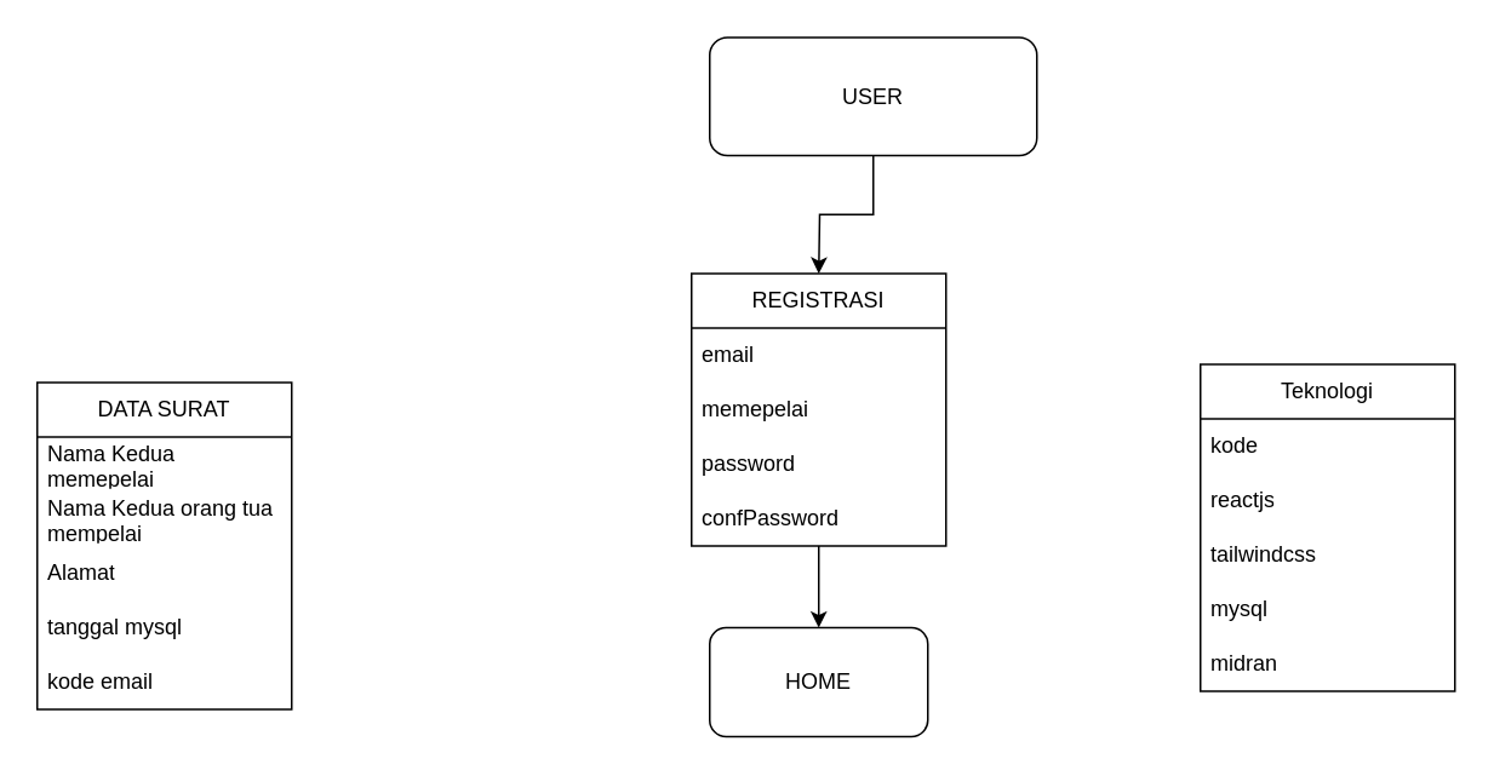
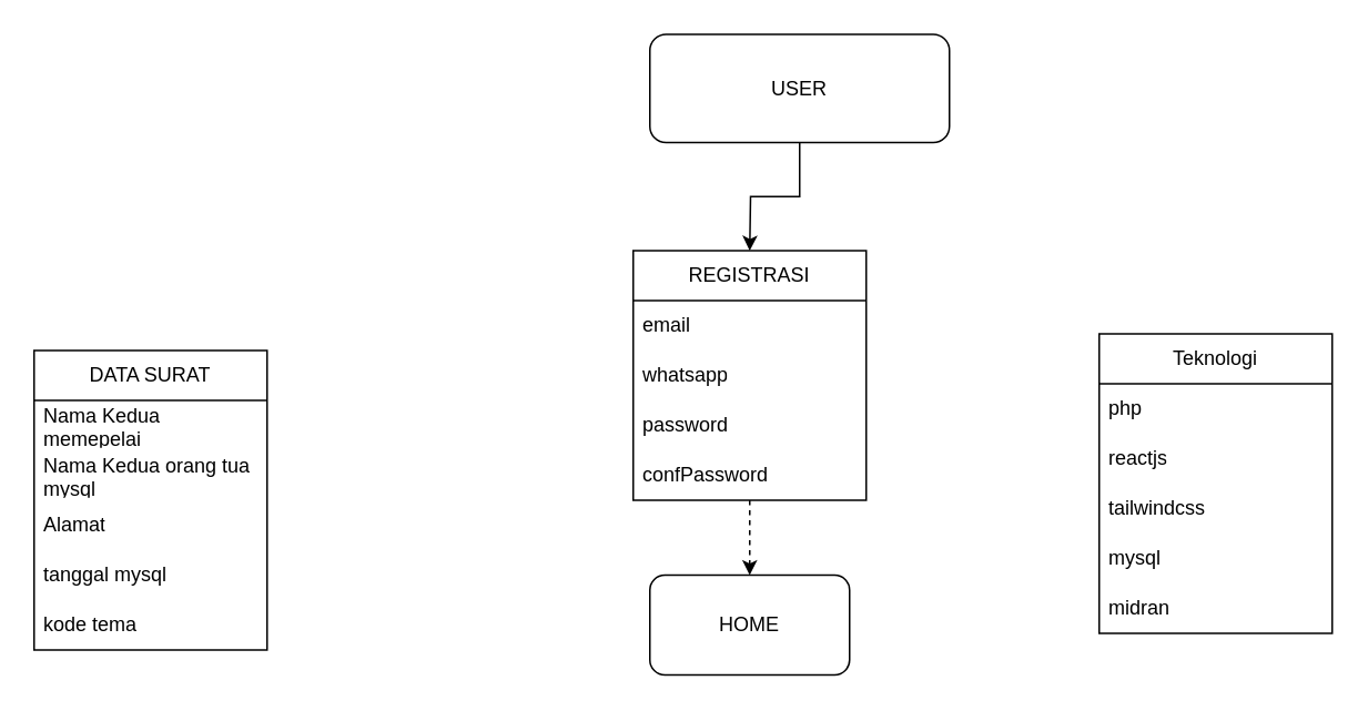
  <mxCell id="0" />
  <mxCell id="1" parent="0" />
  <mxCell id="2" value="" style="edgeStyle=orthogonalEdgeStyle;rounded=0;orthogonalLoop=1;jettySize=auto;html=1;" edge="1" parent="1" source="3"><mxGeometry relative="1" as="geometry"><mxPoint x="450" y="150" as="targetPoint" /></mxGeometry></mxCell>
  <mxCell id="3" value="USER" style="rounded=1;whiteSpace=wrap;html=1;" vertex="1" parent="1"><mxGeometry x="390" y="20" width="180" height="65" as="geometry" /></mxCell>
- <mxCell id="4" value="" style="edgeStyle=orthogonalEdgeStyle;rounded=0;orthogonalLoop=1;jettySize=auto;html=1;" edge="1" parent="1" source="5" target="10"><mxGeometry relative="1" as="geometry" /></mxCell>
+ <mxCell id="4" value="" style="edgeStyle=orthogonalEdgeStyle;rounded=0;orthogonalLoop=1;jettySize=auto;html=1;dashed=1;" edge="1" parent="1" source="5" target="10"><mxGeometry relative="1" as="geometry" /></mxCell>
  <mxCell id="5" value="REGISTRASI" style="swimlane;fontStyle=0;childLayout=stackLayout;horizontal=1;startSize=30;horizontalStack=0;resizeParent=1;resizeParentMax=0;resizeLast=0;collapsible=1;marginBottom=0;whiteSpace=wrap;html=1;" vertex="1" parent="1"><mxGeometry x="380" y="150" width="140" height="150" as="geometry" /></mxCell>
  <mxCell id="6" value="email" style="text;strokeColor=none;fillColor=none;align=left;verticalAlign=middle;spacingLeft=4;spacingRight=4;overflow=hidden;points=[[0,0.5],[1,0.5]];portConstraint=eastwest;rotatable=0;whiteSpace=wrap;html=1;" vertex="1" parent="5"><mxGeometry y="30" width="140" height="30" as="geometry" /></mxCell>
- <mxCell id="7" value="memepelai" style="text;strokeColor=none;fillColor=none;align=left;verticalAlign=middle;spacingLeft=4;spacingRight=4;overflow=hidden;points=[[0,0.5],[1,0.5]];portConstraint=eastwest;rotatable=0;whiteSpace=wrap;html=1;" vertex="1" parent="5"><mxGeometry y="60" width="140" height="30" as="geometry" /></mxCell>
+ <mxCell id="7" value="whatsapp" style="text;strokeColor=none;fillColor=none;align=left;verticalAlign=middle;spacingLeft=4;spacingRight=4;overflow=hidden;points=[[0,0.5],[1,0.5]];portConstraint=eastwest;rotatable=0;whiteSpace=wrap;html=1;" vertex="1" parent="5"><mxGeometry y="60" width="140" height="30" as="geometry" /></mxCell>
  <mxCell id="8" value="password" style="text;strokeColor=none;fillColor=none;align=left;verticalAlign=middle;spacingLeft=4;spacingRight=4;overflow=hidden;points=[[0,0.5],[1,0.5]];portConstraint=eastwest;rotatable=0;whiteSpace=wrap;html=1;" vertex="1" parent="5"><mxGeometry y="90" width="140" height="30" as="geometry" /></mxCell>
  <mxCell id="9" value="confPassword" style="text;strokeColor=none;fillColor=none;align=left;verticalAlign=middle;spacingLeft=4;spacingRight=4;overflow=hidden;points=[[0,0.5],[1,0.5]];portConstraint=eastwest;rotatable=0;whiteSpace=wrap;html=1;" vertex="1" parent="5"><mxGeometry y="120" width="140" height="30" as="geometry" /></mxCell>
  <mxCell id="10" value="HOME" style="rounded=1;whiteSpace=wrap;html=1;" vertex="1" parent="1"><mxGeometry x="390" y="345" width="120" height="60" as="geometry" /></mxCell>
  <mxCell id="11" value="DATA SURAT" style="swimlane;fontStyle=0;childLayout=stackLayout;horizontal=1;startSize=30;horizontalStack=0;resizeParent=1;resizeParentMax=0;resizeLast=0;collapsible=1;marginBottom=0;whiteSpace=wrap;html=1;" vertex="1" parent="1"><mxGeometry x="20" y="210" width="140" height="180" as="geometry" /></mxCell>
  <mxCell id="12" value="Nama Kedua memepelai" style="text;strokeColor=none;fillColor=none;align=left;verticalAlign=middle;spacingLeft=4;spacingRight=4;overflow=hidden;points=[[0,0.5],[1,0.5]];portConstraint=eastwest;rotatable=0;whiteSpace=wrap;html=1;" vertex="1" parent="11"><mxGeometry y="30" width="140" height="30" as="geometry" /></mxCell>
- <mxCell id="13" value="Nama Kedua orang tua mempelai" style="text;strokeColor=none;fillColor=none;align=left;verticalAlign=middle;spacingLeft=4;spacingRight=4;overflow=hidden;points=[[0,0.5],[1,0.5]];portConstraint=eastwest;rotatable=0;whiteSpace=wrap;html=1;" vertex="1" parent="11"><mxGeometry y="60" width="140" height="30" as="geometry" /></mxCell>
+ <mxCell id="13" value="Nama Kedua orang tua mysql" style="text;strokeColor=none;fillColor=none;align=left;verticalAlign=middle;spacingLeft=4;spacingRight=4;overflow=hidden;points=[[0,0.5],[1,0.5]];portConstraint=eastwest;rotatable=0;whiteSpace=wrap;html=1;" vertex="1" parent="11"><mxGeometry y="60" width="140" height="30" as="geometry" /></mxCell>
  <mxCell id="14" value="Alamat" style="text;strokeColor=none;fillColor=none;align=left;verticalAlign=middle;spacingLeft=4;spacingRight=4;overflow=hidden;points=[[0,0.5],[1,0.5]];portConstraint=eastwest;rotatable=0;whiteSpace=wrap;html=1;" vertex="1" parent="11"><mxGeometry y="90" width="140" height="30" as="geometry" /></mxCell>
  <mxCell id="15" value="tanggal mysql" style="text;strokeColor=none;fillColor=none;align=left;verticalAlign=middle;spacingLeft=4;spacingRight=4;overflow=hidden;points=[[0,0.5],[1,0.5]];portConstraint=eastwest;rotatable=0;whiteSpace=wrap;html=1;" vertex="1" parent="11"><mxGeometry y="120" width="140" height="30" as="geometry" /></mxCell>
- <mxCell id="16" value="kode email" style="text;strokeColor=none;fillColor=none;align=left;verticalAlign=middle;spacingLeft=4;spacingRight=4;overflow=hidden;points=[[0,0.5],[1,0.5]];portConstraint=eastwest;rotatable=0;whiteSpace=wrap;html=1;" vertex="1" parent="11"><mxGeometry y="150" width="140" height="30" as="geometry" /></mxCell>
+ <mxCell id="16" value="kode tema" style="text;strokeColor=none;fillColor=none;align=left;verticalAlign=middle;spacingLeft=4;spacingRight=4;overflow=hidden;points=[[0,0.5],[1,0.5]];portConstraint=eastwest;rotatable=0;whiteSpace=wrap;html=1;" vertex="1" parent="11"><mxGeometry y="150" width="140" height="30" as="geometry" /></mxCell>
  <mxCell id="17" value="Teknologi" style="swimlane;fontStyle=0;childLayout=stackLayout;horizontal=1;startSize=30;horizontalStack=0;resizeParent=1;resizeParentMax=0;resizeLast=0;collapsible=1;marginBottom=0;whiteSpace=wrap;html=1;" vertex="1" parent="1"><mxGeometry x="660" y="200" width="140" height="180" as="geometry" /></mxCell>
- <mxCell id="18" value="kode" style="text;strokeColor=none;fillColor=none;align=left;verticalAlign=middle;spacingLeft=4;spacingRight=4;overflow=hidden;points=[[0,0.5],[1,0.5]];portConstraint=eastwest;rotatable=0;whiteSpace=wrap;html=1;" vertex="1" parent="17"><mxGeometry y="30" width="140" height="30" as="geometry" /></mxCell>
+ <mxCell id="18" value="php" style="text;strokeColor=none;fillColor=none;align=left;verticalAlign=middle;spacingLeft=4;spacingRight=4;overflow=hidden;points=[[0,0.5],[1,0.5]];portConstraint=eastwest;rotatable=0;whiteSpace=wrap;html=1;" vertex="1" parent="17"><mxGeometry y="30" width="140" height="30" as="geometry" /></mxCell>
  <mxCell id="19" value="reactjs" style="text;strokeColor=none;fillColor=none;align=left;verticalAlign=middle;spacingLeft=4;spacingRight=4;overflow=hidden;points=[[0,0.5],[1,0.5]];portConstraint=eastwest;rotatable=0;whiteSpace=wrap;html=1;" vertex="1" parent="17"><mxGeometry y="60" width="140" height="30" as="geometry" /></mxCell>
  <mxCell id="20" value="tailwindcss" style="text;strokeColor=none;fillColor=none;align=left;verticalAlign=middle;spacingLeft=4;spacingRight=4;overflow=hidden;points=[[0,0.5],[1,0.5]];portConstraint=eastwest;rotatable=0;whiteSpace=wrap;html=1;" vertex="1" parent="17"><mxGeometry y="90" width="140" height="30" as="geometry" /></mxCell>
  <mxCell id="21" value="mysql" style="text;strokeColor=none;fillColor=none;align=left;verticalAlign=middle;spacingLeft=4;spacingRight=4;overflow=hidden;points=[[0,0.5],[1,0.5]];portConstraint=eastwest;rotatable=0;whiteSpace=wrap;html=1;" vertex="1" parent="17"><mxGeometry y="120" width="140" height="30" as="geometry" /></mxCell>
  <mxCell id="22" value="midran" style="text;strokeColor=none;fillColor=none;align=left;verticalAlign=middle;spacingLeft=4;spacingRight=4;overflow=hidden;points=[[0,0.5],[1,0.5]];portConstraint=eastwest;rotatable=0;whiteSpace=wrap;html=1;" vertex="1" parent="17"><mxGeometry y="150" width="140" height="30" as="geometry" /></mxCell>
